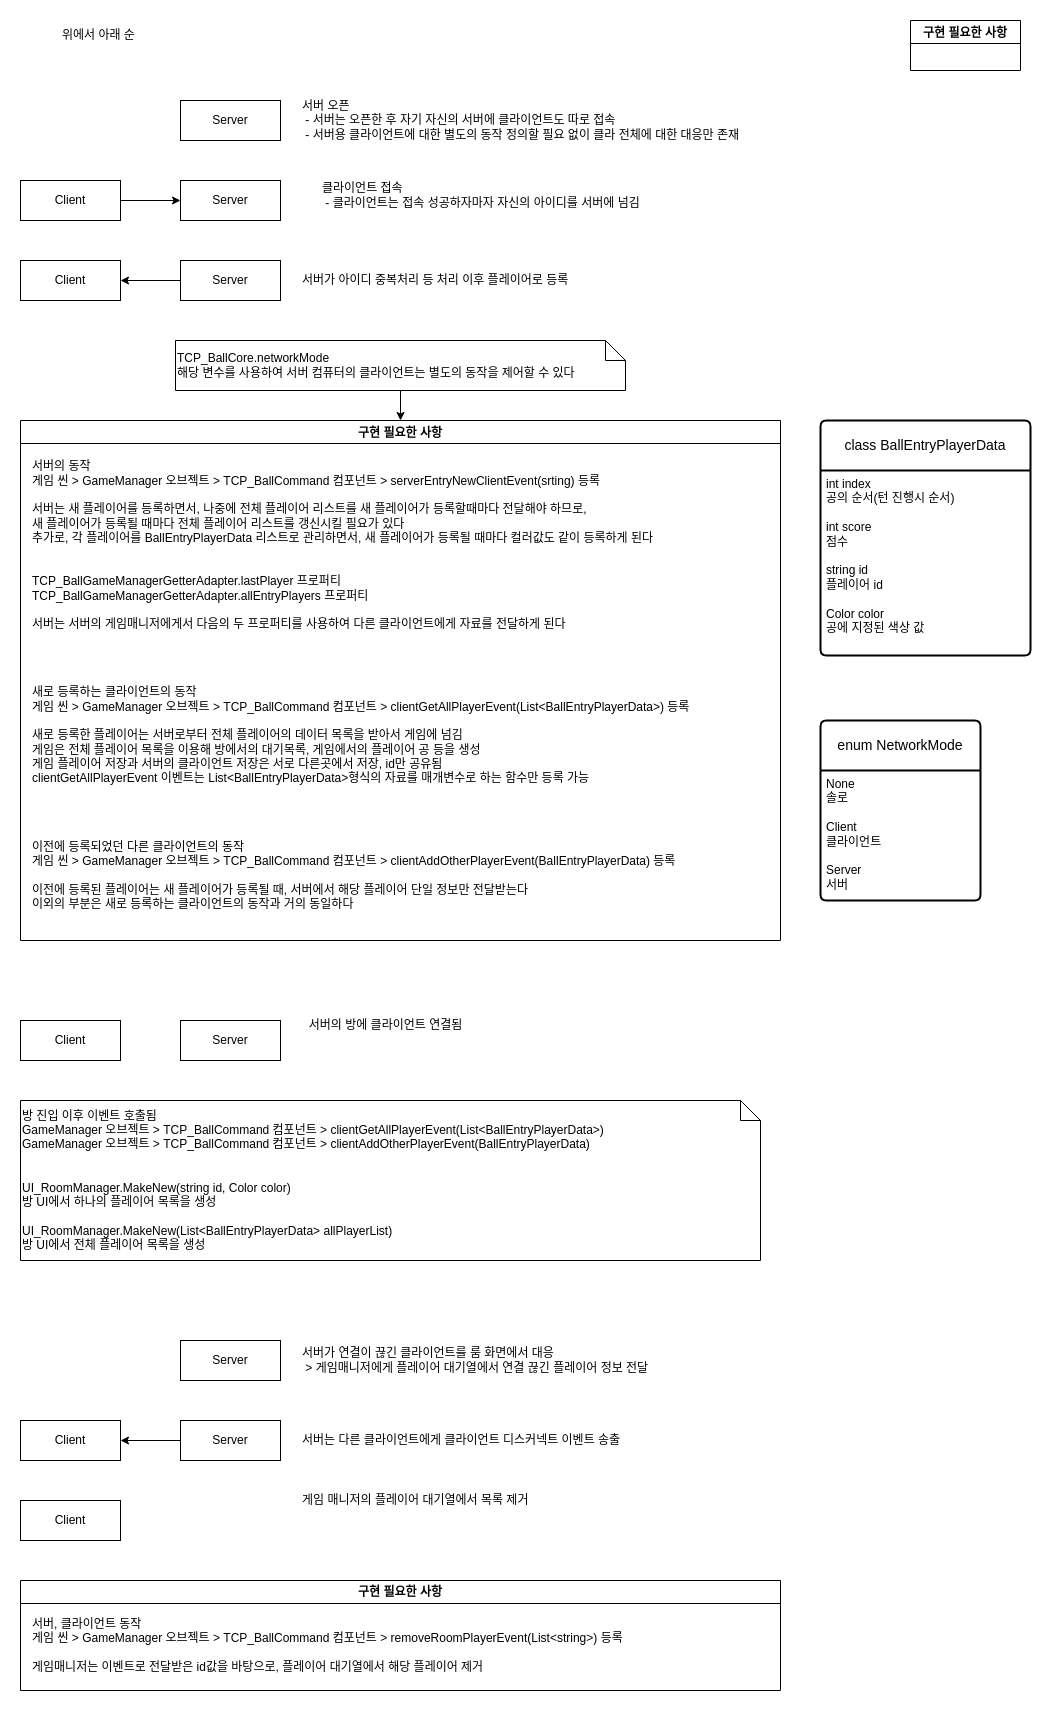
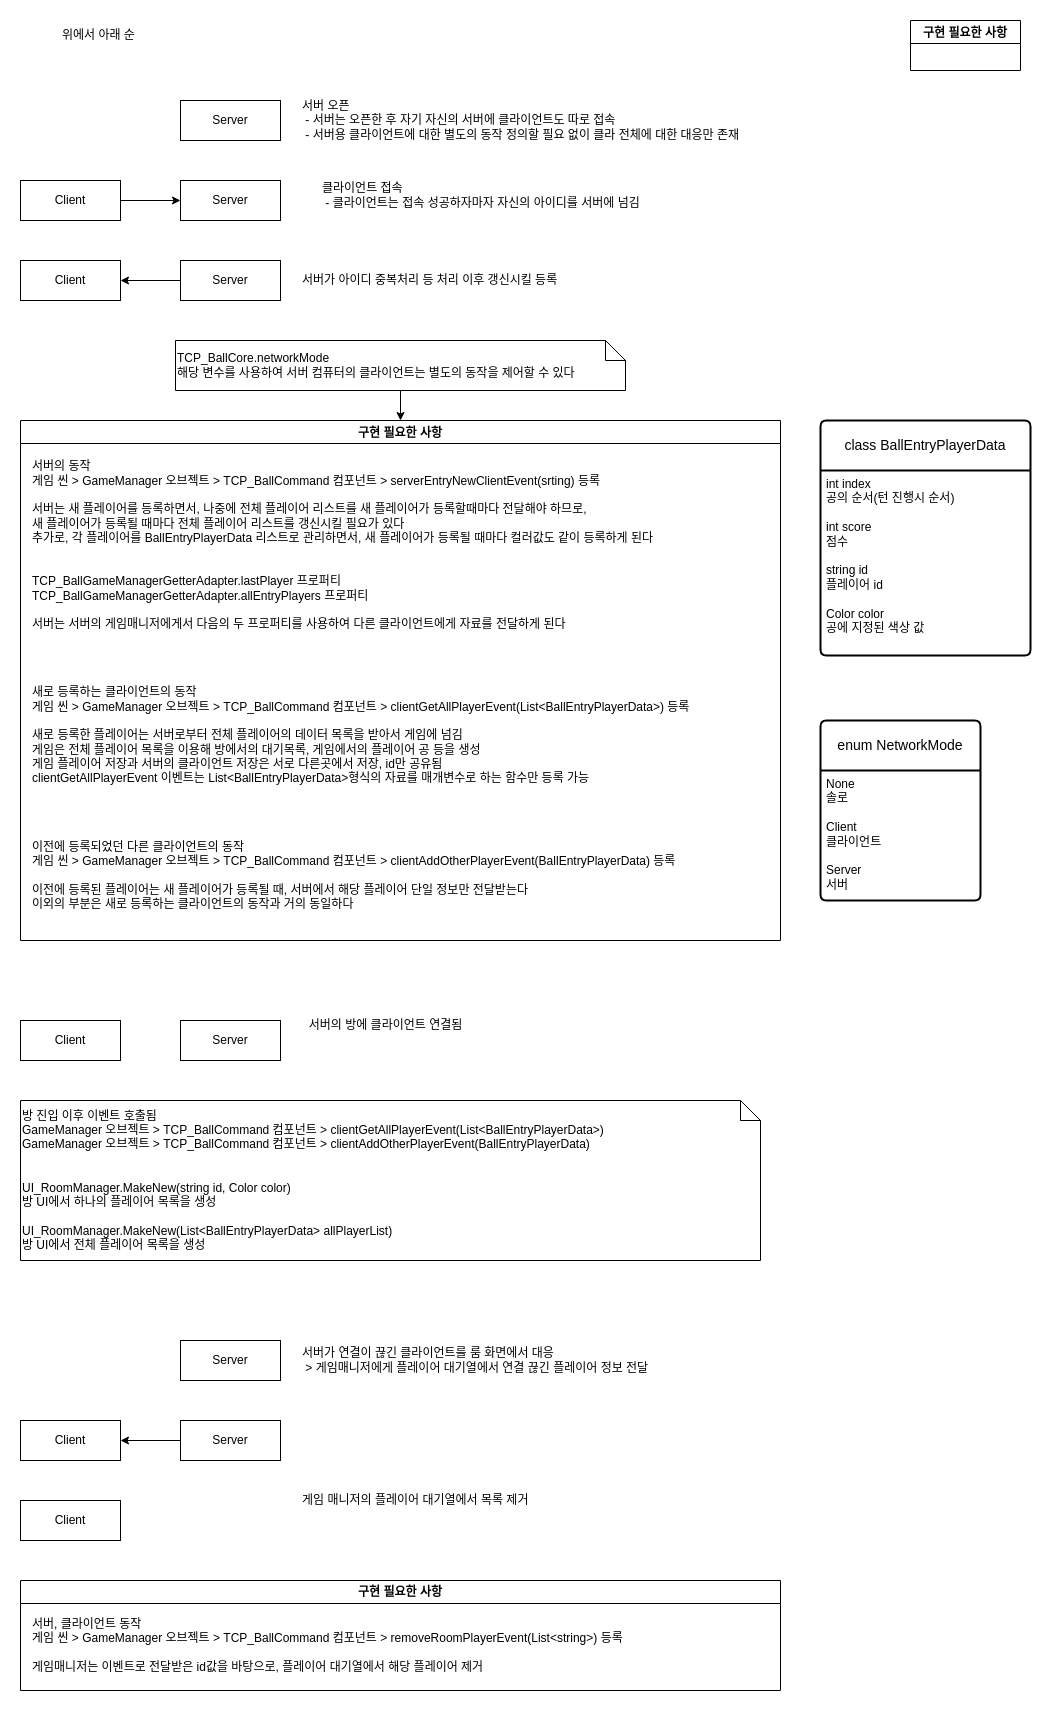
  <mxCell id="0" />
  <mxCell id="1" parent="0" />
  <mxCell id="2" value="Server" style="whiteSpace=wrap;html=1;align=center;" parent="1" vertex="1"><mxGeometry x="180" y="100" width="100" height="40" as="geometry" /></mxCell>
  <mxCell id="3" style="edgeStyle=orthogonalEdgeStyle;rounded=0;orthogonalLoop=1;jettySize=auto;html=1;exitX=1;exitY=0.5;exitDx=0;exitDy=0;entryX=0;entryY=0.5;entryDx=0;entryDy=0;" parent="1" source="4" target="5" edge="1"><mxGeometry relative="1" as="geometry" /></mxCell>
  <mxCell id="4" value="Client" style="whiteSpace=wrap;html=1;align=center;" parent="1" vertex="1"><mxGeometry x="20" y="180" width="100" height="40" as="geometry" /></mxCell>
  <mxCell id="5" value="Server" style="whiteSpace=wrap;html=1;align=center;" parent="1" vertex="1"><mxGeometry x="180" y="180" width="100" height="40" as="geometry" /></mxCell>
  <mxCell id="6" value="Client" style="whiteSpace=wrap;html=1;align=center;" parent="1" vertex="1"><mxGeometry x="20" y="260" width="100" height="40" as="geometry" /></mxCell>
  <mxCell id="7" style="edgeStyle=orthogonalEdgeStyle;rounded=0;orthogonalLoop=1;jettySize=auto;html=1;exitX=0;exitY=0.5;exitDx=0;exitDy=0;entryX=1;entryY=0.5;entryDx=0;entryDy=0;" parent="1" source="8" target="6" edge="1"><mxGeometry relative="1" as="geometry" /></mxCell>
  <mxCell id="8" value="Server" style="whiteSpace=wrap;html=1;align=center;" parent="1" vertex="1"><mxGeometry x="180" y="260" width="100" height="40" as="geometry" /></mxCell>
  <mxCell id="9" value="위에서 아래 순" style="text;html=1;align=left;verticalAlign=middle;resizable=0;points=[];autosize=1;strokeColor=none;fillColor=none;" parent="1" vertex="1"><mxGeometry x="60" y="20" width="100" height="30" as="geometry" /></mxCell>
  <mxCell id="10" value="서버 오픈&lt;br&gt;&amp;nbsp;- 서버는 오픈한 후 자기 자신의 서버에 클라이언트도 따로 접속&lt;br&gt;&amp;nbsp;- 서버용 클라이언트에 대한 별도의 동작 정의할 필요 없이 클라 전체에 대한 대응만 존재" style="text;html=1;align=left;verticalAlign=middle;resizable=0;points=[];autosize=1;strokeColor=none;fillColor=none;" parent="1" vertex="1"><mxGeometry x="300" y="90" width="490" height="60" as="geometry" /></mxCell>
  <mxCell id="11" value="클라이언트 접속&lt;br&gt;&lt;div style=&quot;&quot;&gt;&lt;span style=&quot;background-color: initial;&quot;&gt;&amp;nbsp;- 클라이언트는 접속 성공하자마자 자신의 아이디를 서버에 넘김&lt;/span&gt;&lt;/div&gt;" style="text;html=1;align=left;verticalAlign=middle;resizable=0;points=[];autosize=1;strokeColor=none;fillColor=none;" parent="1" vertex="1"><mxGeometry x="320" y="175" width="370" height="40" as="geometry" /></mxCell>
- <mxCell id="12" value="서버가 아이디 중복처리 등 처리 이후 플레이어로 등록" style="text;html=1;align=left;verticalAlign=middle;resizable=0;points=[];autosize=1;strokeColor=none;fillColor=none;" parent="1" vertex="1"><mxGeometry x="300" y="265" width="310" height="30" as="geometry" /></mxCell>
+ <mxCell id="12" value="서버가 아이디 중복처리 등 처리 이후 갱신시킬 등록" style="text;html=1;align=left;verticalAlign=middle;resizable=0;points=[];autosize=1;strokeColor=none;fillColor=none;" parent="1" vertex="1"><mxGeometry x="300" y="265" width="310" height="30" as="geometry" /></mxCell>
  <mxCell id="13" value="구현 필요한 사항" style="swimlane;" parent="1" vertex="1"><mxGeometry x="20" y="420" width="760" height="520" as="geometry" /></mxCell>
  <mxCell id="14" value="새로 등록하는 클라이언트의 동작&lt;br&gt;게임 씬 &amp;gt;&amp;nbsp;GameManager 오브젝트 &amp;gt;&amp;nbsp;TCP_BallCommand 컴포넌트 &amp;gt;&amp;nbsp;clientGetAllPlayerEvent(List&amp;lt;BallEntryPlayerData&amp;gt;) 등록&lt;br&gt;&lt;br&gt;새로 등록한 플레이어는 서버로부터 전체 플레이어의 데이터 목록을 받아서 게임에 넘김&lt;br&gt;게임은 전체 플레이어 목록을 이용해 방에서의 대기목록, 게임에서의 플레이어 공 등을 생성&lt;br&gt;게임 플레이어 저장과 서버의 클라이언트 저장은 서로 다른곳에서 저장, id만 공유됨&lt;br&gt;clientGetAllPlayerEvent 이벤트는 List&amp;lt;BallEntryPlayerData&amp;gt;형식의 자료를 매개변수로 하는 함수만 등록 가능" style="text;html=1;align=left;verticalAlign=middle;resizable=0;points=[];autosize=1;strokeColor=none;fillColor=none;" parent="13" vertex="1"><mxGeometry x="10" y="260" width="690" height="110" as="geometry" /></mxCell>
  <mxCell id="15" value="서버의 동작&lt;br&gt;게임 씬 &amp;gt;&amp;nbsp;GameManager 오브젝트 &amp;gt;&amp;nbsp;TCP_BallCommand 컴포넌트 &amp;gt;&amp;nbsp;serverEntryNewClientEvent(srting) 등록&lt;br&gt;&lt;br&gt;서버는 새 플레이어를 등록하면서, 나중에 전체 플레이어 리스트를 새 플레이어가 등록할때마다 전달해야 하므로,&lt;br&gt;새 플레이어가 등록될 때마다 전체 플레이어 리스트를 갱신시킬 필요가 있다&lt;br&gt;추가로, 각 플레이어를&amp;nbsp;BallEntryPlayerData 리스트로 관리하면서, 새 플레이어가 등록될 때마다 컬러값도 같이 등록하게 된다&lt;br&gt;&lt;br&gt;&lt;br&gt;&lt;div&gt;TCP_BallGameManagerGetterAdapter.lastPlayer 프로퍼티&lt;/div&gt;&lt;div&gt;TCP_BallGameManagerGetterAdapter.allEntryPlayers 프로퍼티&lt;/div&gt;&lt;div&gt;&lt;br&gt;&lt;/div&gt;&lt;div&gt;서버는 서버의 게임매니저에게서 다음의 두 프로퍼티를 사용하여 다른 클라이언트에게 자료를 전달하게 된다&lt;/div&gt;" style="text;html=1;align=left;verticalAlign=middle;resizable=0;points=[];autosize=1;strokeColor=none;fillColor=none;" parent="13" vertex="1"><mxGeometry x="10" y="30" width="680" height="190" as="geometry" /></mxCell>
  <mxCell id="16" value="이전에 등록되었던 다른 클라이언트의 동작&lt;br&gt;게임 씬 &amp;gt;&amp;nbsp;GameManager 오브젝트 &amp;gt;&amp;nbsp;TCP_BallCommand 컴포넌트 &amp;gt;&amp;nbsp;clientAddOtherPlayerEvent(BallEntryPlayerData) 등록&lt;br&gt;&lt;br&gt;이전에 등록된 플레이어는 새 플레이어가 등록될 때, 서버에서 해당 플레이어 단일 정보만 전달받는다&lt;br&gt;이외의 부분은 새로 등록하는 클라이언트의 동작과 거의 동일하다" style="text;html=1;align=left;verticalAlign=middle;resizable=0;points=[];autosize=1;strokeColor=none;fillColor=none;" parent="13" vertex="1"><mxGeometry x="10" y="410" width="680" height="90" as="geometry" /></mxCell>
  <mxCell id="17" value="구현 필요한 사항" style="swimlane;" parent="1" vertex="1"><mxGeometry x="910" y="20" width="110" height="50" as="geometry" /></mxCell>
  <mxCell id="18" value="class BallEntryPlayerData" style="swimlane;childLayout=stackLayout;horizontal=1;startSize=50;horizontalStack=0;rounded=1;fontSize=14;fontStyle=0;strokeWidth=2;resizeParent=0;resizeLast=1;shadow=0;dashed=0;align=center;arcSize=4;whiteSpace=wrap;html=1;" parent="1" vertex="1"><mxGeometry x="820" y="420" width="210" height="235" as="geometry" /></mxCell>
  <mxCell id="19" value="int index&lt;br&gt;공의 순서(턴 진행시 순서)&lt;br&gt;&lt;br&gt;int score&lt;br&gt;점수&lt;br&gt;&lt;br&gt;string id&lt;br&gt;플레이어 id&lt;br&gt;&lt;br&gt;Color color&lt;br&gt;공에 지정된 색상 값" style="align=left;strokeColor=none;fillColor=none;spacingLeft=4;fontSize=12;verticalAlign=top;resizable=0;rotatable=0;part=1;html=1;" parent="18" vertex="1"><mxGeometry y="50" width="210" height="185" as="geometry" /></mxCell>
  <mxCell id="20" style="edgeStyle=orthogonalEdgeStyle;rounded=0;orthogonalLoop=1;jettySize=auto;html=1;exitX=0.5;exitY=1;exitDx=0;exitDy=0;exitPerimeter=0;entryX=0.5;entryY=0;entryDx=0;entryDy=0;" parent="1" source="21" target="13" edge="1"><mxGeometry relative="1" as="geometry" /></mxCell>
  <mxCell id="21" value="TCP_BallCore.networkMode&lt;br&gt;해당 변수를 사용하여 서버 컴퓨터의 클라이언트는 별도의 동작을 제어할 수 있다" style="shape=note;size=20;whiteSpace=wrap;html=1;align=left;" parent="1" vertex="1"><mxGeometry x="175" y="340" width="450" height="50" as="geometry" /></mxCell>
  <mxCell id="22" value="enum NetworkMode" style="swimlane;childLayout=stackLayout;horizontal=1;startSize=50;horizontalStack=0;rounded=1;fontSize=14;fontStyle=0;strokeWidth=2;resizeParent=0;resizeLast=1;shadow=0;dashed=0;align=center;arcSize=4;whiteSpace=wrap;html=1;" parent="1" vertex="1"><mxGeometry x="820" y="720" width="160" height="180" as="geometry" /></mxCell>
  <mxCell id="23" value="&lt;div&gt;&lt;span style=&quot;background-color: initial;&quot;&gt;None&lt;/span&gt;&lt;br&gt;&lt;/div&gt;&lt;div&gt;&lt;span style=&quot;background-color: initial;&quot;&gt;솔로&lt;/span&gt;&lt;/div&gt;&lt;div&gt;&lt;span style=&quot;background-color: initial;&quot;&gt;&lt;br&gt;&lt;/span&gt;&lt;/div&gt;&lt;div&gt;&lt;span style=&quot;background-color: initial;&quot;&gt;Client&lt;/span&gt;&lt;br&gt;&lt;/div&gt;&lt;div&gt;&lt;span style=&quot;background-color: initial;&quot;&gt;클라이언트&lt;/span&gt;&lt;/div&gt;&lt;div&gt;&lt;span style=&quot;background-color: initial;&quot;&gt;&lt;br&gt;&lt;/span&gt;&lt;/div&gt;&lt;div&gt;Server&lt;/div&gt;&lt;div&gt;서버&lt;/div&gt;" style="align=left;strokeColor=none;fillColor=none;spacingLeft=4;fontSize=12;verticalAlign=top;resizable=0;rotatable=0;part=1;html=1;" parent="22" vertex="1"><mxGeometry y="50" width="160" height="130" as="geometry" /></mxCell>
  <mxCell id="24" value="방 진입 이후 이벤트 호출됨&lt;br&gt;GameManager 오브젝트 &amp;gt;&amp;nbsp;TCP_BallCommand 컴포넌트 &amp;gt;&amp;nbsp;clientGetAllPlayerEvent(List&amp;lt;BallEntryPlayerData&amp;gt;)&lt;br&gt;GameManager 오브젝트 &amp;gt;&amp;nbsp;TCP_BallCommand 컴포넌트 &amp;gt;&amp;nbsp;clientAddOtherPlayerEvent(BallEntryPlayerData)&amp;nbsp;&lt;br&gt;&lt;br&gt;&lt;br&gt;UI_RoomManager.MakeNew(string id, Color color)&lt;br&gt;방 UI에서 하나의 플레이어 목록을 생성&lt;br&gt;&lt;br&gt;UI_RoomManager.MakeNew(List&amp;lt;BallEntryPlayerData&amp;gt; allPlayerList)&lt;br&gt;방 UI에서 전체 플레이어 목록을 생성" style="shape=note;size=20;whiteSpace=wrap;html=1;align=left;" vertex="1" parent="1"><mxGeometry x="20" y="1100" width="740" height="160" as="geometry" /></mxCell>
  <mxCell id="25" value="Client" style="whiteSpace=wrap;html=1;align=center;" vertex="1" parent="1"><mxGeometry x="20" y="1020" width="100" height="40" as="geometry" /></mxCell>
  <mxCell id="26" value="Server" style="whiteSpace=wrap;html=1;align=center;" vertex="1" parent="1"><mxGeometry x="180" y="1020" width="100" height="40" as="geometry" /></mxCell>
  <mxCell id="27" value="서버의 방에 클라이언트 연결됨" style="text;html=1;align=center;verticalAlign=middle;resizable=0;points=[];autosize=1;strokeColor=none;fillColor=none;" vertex="1" parent="1"><mxGeometry x="290" y="1010" width="190" height="30" as="geometry" /></mxCell>
  <mxCell id="28" value="Server" style="whiteSpace=wrap;html=1;align=center;" vertex="1" parent="1"><mxGeometry x="180" y="1340" width="100" height="40" as="geometry" /></mxCell>
  <mxCell id="29" value="서버가 연결이 끊긴 클라이언트를 룸 화면에서 대응&lt;br&gt;&amp;nbsp;&amp;gt; 게임매니저에게 플레이어 대기열에서 연결 끊긴 플레이어 정보 전달" style="text;html=1;align=left;verticalAlign=middle;resizable=0;points=[];autosize=1;strokeColor=none;fillColor=none;" vertex="1" parent="1"><mxGeometry x="300" y="1340" width="400" height="40" as="geometry" /></mxCell>
  <mxCell id="30" value="Client" style="whiteSpace=wrap;html=1;align=center;" vertex="1" parent="1"><mxGeometry x="20" y="1420" width="100" height="40" as="geometry" /></mxCell>
  <mxCell id="31" style="edgeStyle=orthogonalEdgeStyle;rounded=0;orthogonalLoop=1;jettySize=auto;html=1;exitX=0;exitY=0.5;exitDx=0;exitDy=0;entryX=1;entryY=0.5;entryDx=0;entryDy=0;" edge="1" parent="1" source="32" target="30"><mxGeometry relative="1" as="geometry" /></mxCell>
  <mxCell id="32" value="Server" style="whiteSpace=wrap;html=1;align=center;" vertex="1" parent="1"><mxGeometry x="180" y="1420" width="100" height="40" as="geometry" /></mxCell>
- <mxCell id="33" value="서버는 다른 클라이언트에게 클라이언트 디스커넥트 이벤트 송출" style="text;html=1;align=left;verticalAlign=middle;resizable=0;points=[];autosize=1;strokeColor=none;fillColor=none;" vertex="1" parent="1"><mxGeometry x="300" y="1425" width="370" height="30" as="geometry" /></mxCell>
  <mxCell id="34" value="구현 필요한 사항" style="swimlane;whiteSpace=wrap;html=1;" vertex="1" parent="1"><mxGeometry x="20" y="1580" width="760" height="110" as="geometry" /></mxCell>
  <mxCell id="35" value="서버, 클라이언트 동작&lt;br&gt;게임 씬 &amp;gt;&amp;nbsp;GameManager 오브젝트 &amp;gt;&amp;nbsp;TCP_BallCommand 컴포넌트 &amp;gt; removeRoomPlayerEvent(List&amp;lt;string&amp;gt;) 등록&lt;br&gt;&lt;br&gt;게임매니저는 이벤트로 전달받은 id값을 바탕으로, 플레이어 대기열에서 해당 플레이어 제거" style="text;html=1;align=left;verticalAlign=middle;resizable=0;points=[];autosize=1;strokeColor=none;fillColor=none;" vertex="1" parent="34"><mxGeometry x="10" y="30" width="630" height="70" as="geometry" /></mxCell>
  <mxCell id="36" value="Client" style="whiteSpace=wrap;html=1;align=center;" vertex="1" parent="1"><mxGeometry x="20" y="1500" width="100" height="40" as="geometry" /></mxCell>
  <mxCell id="37" value="게임 매니저의 플레이어 대기열에서 목록 제거" style="text;html=1;align=left;verticalAlign=middle;resizable=0;points=[];autosize=1;strokeColor=none;fillColor=none;" vertex="1" parent="1"><mxGeometry x="300" y="1485" width="270" height="30" as="geometry" /></mxCell>
